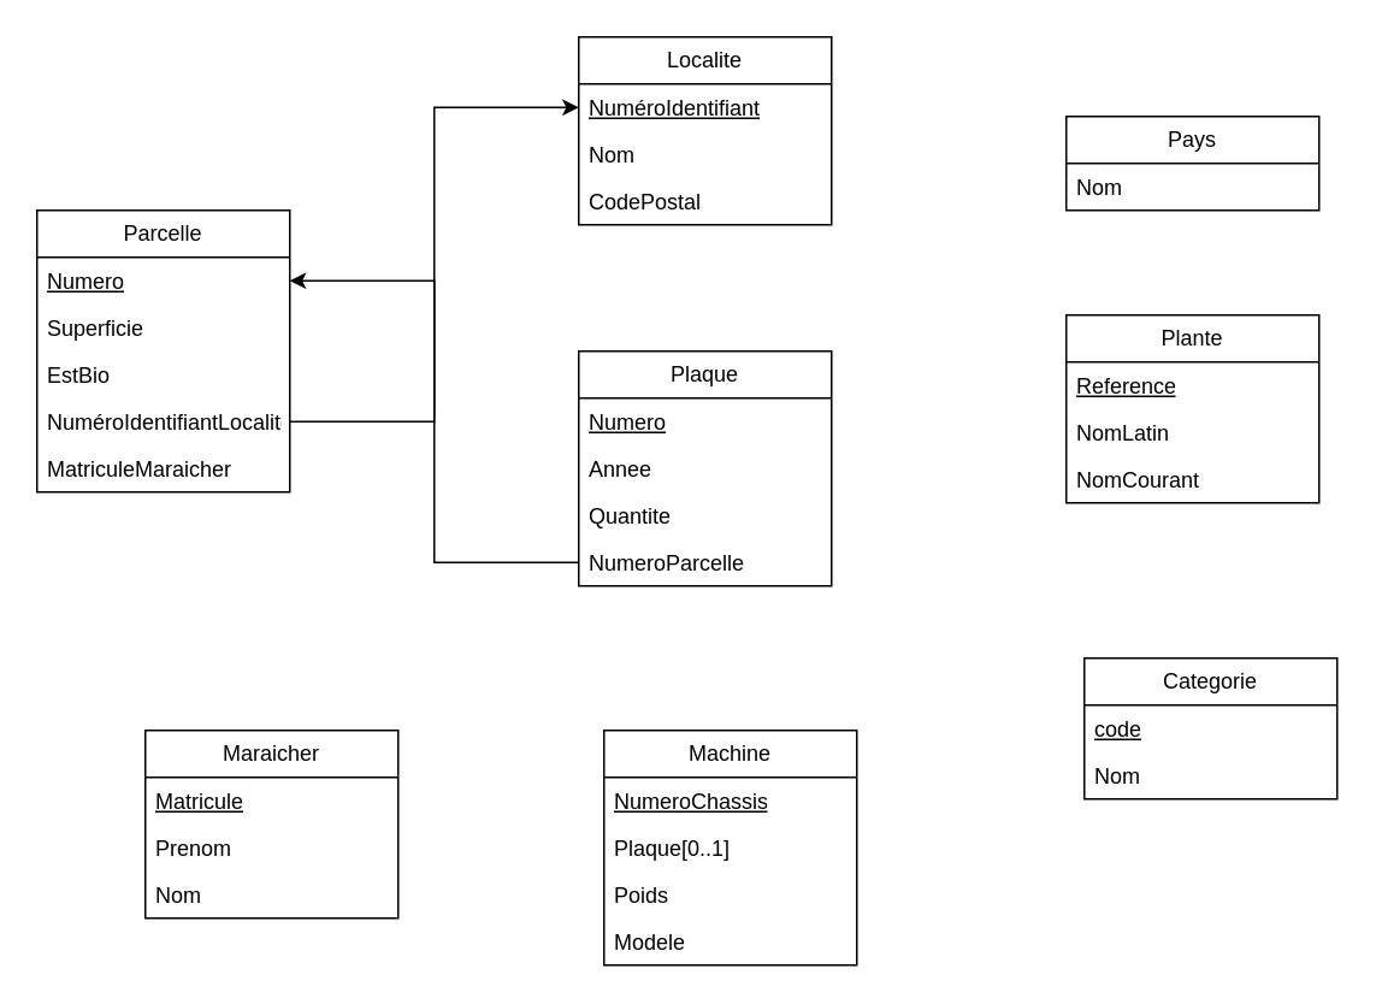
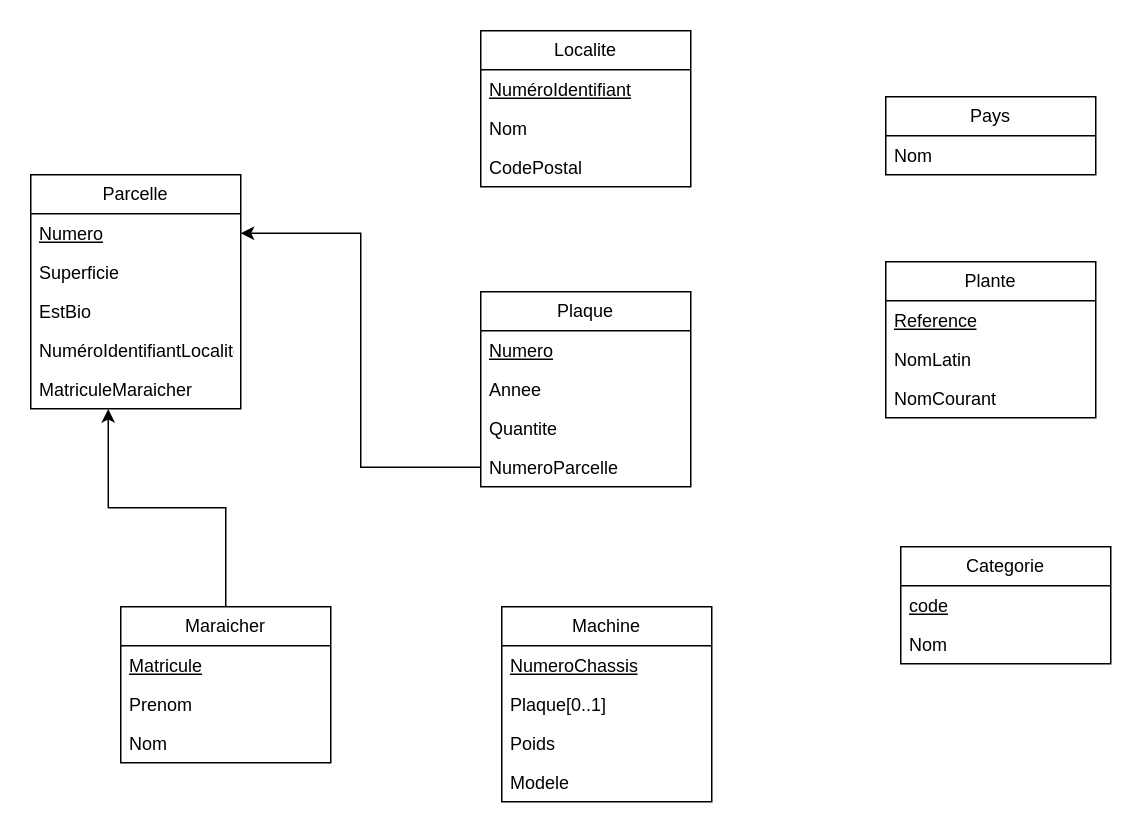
  <mxCell id="0" />
  <mxCell id="1" parent="0" />
  <mxCell id="2" value="Parcelle" style="swimlane;fontStyle=0;childLayout=stackLayout;horizontal=1;startSize=26;fillColor=none;horizontalStack=0;resizeParent=1;resizeParentMax=0;resizeLast=0;collapsible=1;marginBottom=0;whiteSpace=wrap;html=1;" vertex="1" parent="1"><mxGeometry x="20" y="116" width="140" height="156" as="geometry" /></mxCell>
  <mxCell id="3" value="Numero" style="text;strokeColor=none;fillColor=none;align=left;verticalAlign=top;spacingLeft=4;spacingRight=4;overflow=hidden;rotatable=0;points=[[0,0.5],[1,0.5]];portConstraint=eastwest;whiteSpace=wrap;html=1;fontStyle=4" vertex="1" parent="2"><mxGeometry y="26" width="140" height="26" as="geometry" /></mxCell>
  <mxCell id="4" value="Superficie" style="text;strokeColor=none;fillColor=none;align=left;verticalAlign=top;spacingLeft=4;spacingRight=4;overflow=hidden;rotatable=0;points=[[0,0.5],[1,0.5]];portConstraint=eastwest;whiteSpace=wrap;html=1;" vertex="1" parent="2"><mxGeometry y="52" width="140" height="26" as="geometry" /></mxCell>
  <mxCell id="5" value="EstBio" style="text;strokeColor=none;fillColor=none;align=left;verticalAlign=top;spacingLeft=4;spacingRight=4;overflow=hidden;rotatable=0;points=[[0,0.5],[1,0.5]];portConstraint=eastwest;whiteSpace=wrap;html=1;" vertex="1" parent="2"><mxGeometry y="78" width="140" height="26" as="geometry" /></mxCell>
  <mxCell id="6" value="NuméroIdentifiantLocalite" style="text;strokeColor=none;fillColor=none;align=left;verticalAlign=top;spacingLeft=4;spacingRight=4;overflow=hidden;rotatable=0;points=[[0,0.5],[1,0.5]];portConstraint=eastwest;whiteSpace=wrap;html=1;" vertex="1" parent="2"><mxGeometry y="104" width="140" height="26" as="geometry" /></mxCell>
  <mxCell id="7" value="MatriculeMaraicher" style="text;strokeColor=none;fillColor=none;align=left;verticalAlign=top;spacingLeft=4;spacingRight=4;overflow=hidden;rotatable=0;points=[[0,0.5],[1,0.5]];portConstraint=eastwest;whiteSpace=wrap;html=1;" vertex="1" parent="2"><mxGeometry y="130" width="140" height="26" as="geometry" /></mxCell>
  <mxCell id="8" value="Localite" style="swimlane;fontStyle=0;childLayout=stackLayout;horizontal=1;startSize=26;fillColor=none;horizontalStack=0;resizeParent=1;resizeParentMax=0;resizeLast=0;collapsible=1;marginBottom=0;whiteSpace=wrap;html=1;" vertex="1" parent="1"><mxGeometry x="320" y="20" width="140" height="104" as="geometry" /></mxCell>
  <mxCell id="9" value="NuméroIdentifiant" style="text;strokeColor=none;fillColor=none;align=left;verticalAlign=top;spacingLeft=4;spacingRight=4;overflow=hidden;rotatable=0;points=[[0,0.5],[1,0.5]];portConstraint=eastwest;whiteSpace=wrap;html=1;fontStyle=4" vertex="1" parent="8"><mxGeometry y="26" width="140" height="26" as="geometry" /></mxCell>
  <mxCell id="10" value="Nom" style="text;strokeColor=none;fillColor=none;align=left;verticalAlign=top;spacingLeft=4;spacingRight=4;overflow=hidden;rotatable=0;points=[[0,0.5],[1,0.5]];portConstraint=eastwest;whiteSpace=wrap;html=1;" vertex="1" parent="8"><mxGeometry y="52" width="140" height="26" as="geometry" /></mxCell>
  <mxCell id="11" value="CodePostal" style="text;strokeColor=none;fillColor=none;align=left;verticalAlign=top;spacingLeft=4;spacingRight=4;overflow=hidden;rotatable=0;points=[[0,0.5],[1,0.5]];portConstraint=eastwest;whiteSpace=wrap;html=1;" vertex="1" parent="8"><mxGeometry y="78" width="140" height="26" as="geometry" /></mxCell>
  <mxCell id="12" value="Plaque" style="swimlane;fontStyle=0;childLayout=stackLayout;horizontal=1;startSize=26;fillColor=none;horizontalStack=0;resizeParent=1;resizeParentMax=0;resizeLast=0;collapsible=1;marginBottom=0;whiteSpace=wrap;html=1;" vertex="1" parent="1"><mxGeometry x="320" y="194" width="140" height="130" as="geometry" /></mxCell>
  <mxCell id="13" value="Numero" style="text;strokeColor=none;fillColor=none;align=left;verticalAlign=top;spacingLeft=4;spacingRight=4;overflow=hidden;rotatable=0;points=[[0,0.5],[1,0.5]];portConstraint=eastwest;whiteSpace=wrap;html=1;fontStyle=4" vertex="1" parent="12"><mxGeometry y="26" width="140" height="26" as="geometry" /></mxCell>
  <mxCell id="14" value="Annee" style="text;strokeColor=none;fillColor=none;align=left;verticalAlign=top;spacingLeft=4;spacingRight=4;overflow=hidden;rotatable=0;points=[[0,0.5],[1,0.5]];portConstraint=eastwest;whiteSpace=wrap;html=1;" vertex="1" parent="12"><mxGeometry y="52" width="140" height="26" as="geometry" /></mxCell>
  <mxCell id="15" value="Quantite" style="text;strokeColor=none;fillColor=none;align=left;verticalAlign=top;spacingLeft=4;spacingRight=4;overflow=hidden;rotatable=0;points=[[0,0.5],[1,0.5]];portConstraint=eastwest;whiteSpace=wrap;html=1;" vertex="1" parent="12"><mxGeometry y="78" width="140" height="26" as="geometry" /></mxCell>
  <mxCell id="16" value="NumeroParcelle" style="text;strokeColor=none;fillColor=none;align=left;verticalAlign=top;spacingLeft=4;spacingRight=4;overflow=hidden;rotatable=0;points=[[0,0.5],[1,0.5]];portConstraint=eastwest;whiteSpace=wrap;html=1;" vertex="1" parent="12"><mxGeometry y="104" width="140" height="26" as="geometry" /></mxCell>
  <mxCell id="17" value="Pays" style="swimlane;fontStyle=0;childLayout=stackLayout;horizontal=1;startSize=26;fillColor=none;horizontalStack=0;resizeParent=1;resizeParentMax=0;resizeLast=0;collapsible=1;marginBottom=0;whiteSpace=wrap;html=1;" vertex="1" parent="1"><mxGeometry x="590" y="64" width="140" height="52" as="geometry" /></mxCell>
  <mxCell id="18" value="Nom" style="text;strokeColor=none;fillColor=none;align=left;verticalAlign=top;spacingLeft=4;spacingRight=4;overflow=hidden;rotatable=0;points=[[0,0.5],[1,0.5]];portConstraint=eastwest;whiteSpace=wrap;html=1;" vertex="1" parent="17"><mxGeometry y="26" width="140" height="26" as="geometry" /></mxCell>
  <mxCell id="19" value="Plante" style="swimlane;fontStyle=0;childLayout=stackLayout;horizontal=1;startSize=26;fillColor=none;horizontalStack=0;resizeParent=1;resizeParentMax=0;resizeLast=0;collapsible=1;marginBottom=0;whiteSpace=wrap;html=1;" vertex="1" parent="1"><mxGeometry x="590" y="174" width="140" height="104" as="geometry" /></mxCell>
  <mxCell id="20" value="Reference" style="text;strokeColor=none;fillColor=none;align=left;verticalAlign=top;spacingLeft=4;spacingRight=4;overflow=hidden;rotatable=0;points=[[0,0.5],[1,0.5]];portConstraint=eastwest;whiteSpace=wrap;html=1;fontStyle=4" vertex="1" parent="19"><mxGeometry y="26" width="140" height="26" as="geometry" /></mxCell>
  <mxCell id="21" value="NomLatin" style="text;strokeColor=none;fillColor=none;align=left;verticalAlign=top;spacingLeft=4;spacingRight=4;overflow=hidden;rotatable=0;points=[[0,0.5],[1,0.5]];portConstraint=eastwest;whiteSpace=wrap;html=1;" vertex="1" parent="19"><mxGeometry y="52" width="140" height="26" as="geometry" /></mxCell>
  <mxCell id="22" value="NomCourant" style="text;strokeColor=none;fillColor=none;align=left;verticalAlign=top;spacingLeft=4;spacingRight=4;overflow=hidden;rotatable=0;points=[[0,0.5],[1,0.5]];portConstraint=eastwest;whiteSpace=wrap;html=1;" vertex="1" parent="19"><mxGeometry y="78" width="140" height="26" as="geometry" /></mxCell>
  <mxCell id="23" value="Maraicher" style="swimlane;fontStyle=0;childLayout=stackLayout;horizontal=1;startSize=26;fillColor=none;horizontalStack=0;resizeParent=1;resizeParentMax=0;resizeLast=0;collapsible=1;marginBottom=0;whiteSpace=wrap;html=1;" vertex="1" parent="1"><mxGeometry x="80" y="404" width="140" height="104" as="geometry" /></mxCell>
  <mxCell id="24" value="Matricule" style="text;strokeColor=none;fillColor=none;align=left;verticalAlign=top;spacingLeft=4;spacingRight=4;overflow=hidden;rotatable=0;points=[[0,0.5],[1,0.5]];portConstraint=eastwest;whiteSpace=wrap;html=1;fontStyle=4" vertex="1" parent="23"><mxGeometry y="26" width="140" height="26" as="geometry" /></mxCell>
  <mxCell id="25" value="Prenom" style="text;strokeColor=none;fillColor=none;align=left;verticalAlign=top;spacingLeft=4;spacingRight=4;overflow=hidden;rotatable=0;points=[[0,0.5],[1,0.5]];portConstraint=eastwest;whiteSpace=wrap;html=1;" vertex="1" parent="23"><mxGeometry y="52" width="140" height="26" as="geometry" /></mxCell>
  <mxCell id="26" value="Nom" style="text;strokeColor=none;fillColor=none;align=left;verticalAlign=top;spacingLeft=4;spacingRight=4;overflow=hidden;rotatable=0;points=[[0,0.5],[1,0.5]];portConstraint=eastwest;whiteSpace=wrap;html=1;" vertex="1" parent="23"><mxGeometry y="78" width="140" height="26" as="geometry" /></mxCell>
  <mxCell id="27" value="Machine" style="swimlane;fontStyle=0;childLayout=stackLayout;horizontal=1;startSize=26;fillColor=none;horizontalStack=0;resizeParent=1;resizeParentMax=0;resizeLast=0;collapsible=1;marginBottom=0;whiteSpace=wrap;html=1;" vertex="1" parent="1"><mxGeometry x="334" y="404" width="140" height="130" as="geometry" /></mxCell>
  <mxCell id="28" value="NumeroChassis" style="text;strokeColor=none;fillColor=none;align=left;verticalAlign=top;spacingLeft=4;spacingRight=4;overflow=hidden;rotatable=0;points=[[0,0.5],[1,0.5]];portConstraint=eastwest;whiteSpace=wrap;html=1;fontStyle=4" vertex="1" parent="27"><mxGeometry y="26" width="140" height="26" as="geometry" /></mxCell>
  <mxCell id="29" value="Plaque[0..1]" style="text;strokeColor=none;fillColor=none;align=left;verticalAlign=top;spacingLeft=4;spacingRight=4;overflow=hidden;rotatable=0;points=[[0,0.5],[1,0.5]];portConstraint=eastwest;whiteSpace=wrap;html=1;" vertex="1" parent="27"><mxGeometry y="52" width="140" height="26" as="geometry" /></mxCell>
  <mxCell id="30" value="Poids" style="text;strokeColor=none;fillColor=none;align=left;verticalAlign=top;spacingLeft=4;spacingRight=4;overflow=hidden;rotatable=0;points=[[0,0.5],[1,0.5]];portConstraint=eastwest;whiteSpace=wrap;html=1;" vertex="1" parent="27"><mxGeometry y="78" width="140" height="26" as="geometry" /></mxCell>
  <mxCell id="31" value="Modele" style="text;strokeColor=none;fillColor=none;align=left;verticalAlign=top;spacingLeft=4;spacingRight=4;overflow=hidden;rotatable=0;points=[[0,0.5],[1,0.5]];portConstraint=eastwest;whiteSpace=wrap;html=1;" vertex="1" parent="27"><mxGeometry y="104" width="140" height="26" as="geometry" /></mxCell>
  <mxCell id="32" value="Categorie" style="swimlane;fontStyle=0;childLayout=stackLayout;horizontal=1;startSize=26;fillColor=none;horizontalStack=0;resizeParent=1;resizeParentMax=0;resizeLast=0;collapsible=1;marginBottom=0;whiteSpace=wrap;html=1;" vertex="1" parent="1"><mxGeometry x="600" y="364" width="140" height="78" as="geometry" /></mxCell>
  <mxCell id="33" value="code" style="text;strokeColor=none;fillColor=none;align=left;verticalAlign=top;spacingLeft=4;spacingRight=4;overflow=hidden;rotatable=0;points=[[0,0.5],[1,0.5]];portConstraint=eastwest;whiteSpace=wrap;html=1;fontStyle=4" vertex="1" parent="32"><mxGeometry y="26" width="140" height="26" as="geometry" /></mxCell>
  <mxCell id="34" value="Nom" style="text;strokeColor=none;fillColor=none;align=left;verticalAlign=top;spacingLeft=4;spacingRight=4;overflow=hidden;rotatable=0;points=[[0,0.5],[1,0.5]];portConstraint=eastwest;whiteSpace=wrap;html=1;" vertex="1" parent="32"><mxGeometry y="52" width="140" height="26" as="geometry" /></mxCell>
- <mxCell id="35" style="edgeStyle=orthogonalEdgeStyle;rounded=0;orthogonalLoop=1;jettySize=auto;html=1;entryX=0;entryY=0.5;entryDx=0;entryDy=0;" edge="1" parent="1" source="6" target="9"><mxGeometry relative="1" as="geometry" /></mxCell>
  <mxCell id="36" style="edgeStyle=orthogonalEdgeStyle;rounded=0;orthogonalLoop=1;jettySize=auto;html=1;entryX=1;entryY=0.5;entryDx=0;entryDy=0;" edge="1" parent="1" source="16" target="3"><mxGeometry relative="1" as="geometry" /></mxCell>
+ <mxCell id="37" style="edgeStyle=orthogonalEdgeStyle;rounded=0;orthogonalLoop=1;jettySize=auto;html=1;entryX=0.369;entryY=1.008;entryDx=0;entryDy=0;entryPerimeter=0;" edge="1" parent="1" source="23" target="7"><mxGeometry relative="1" as="geometry" /></mxCell>
